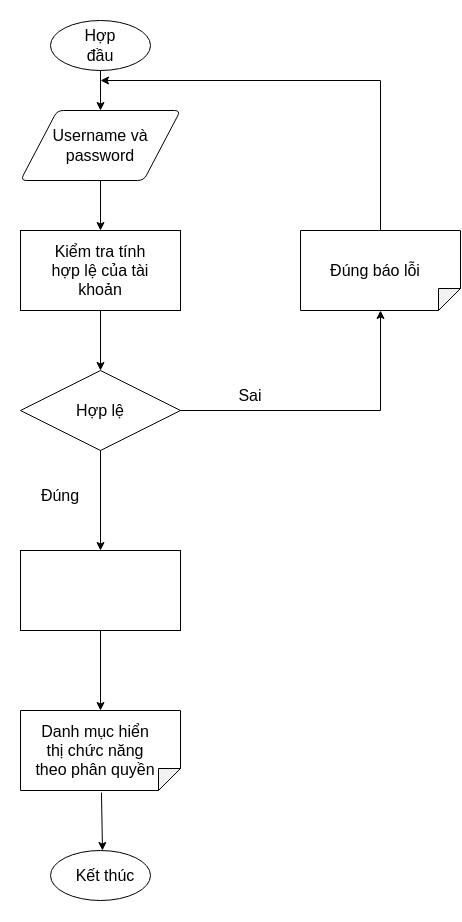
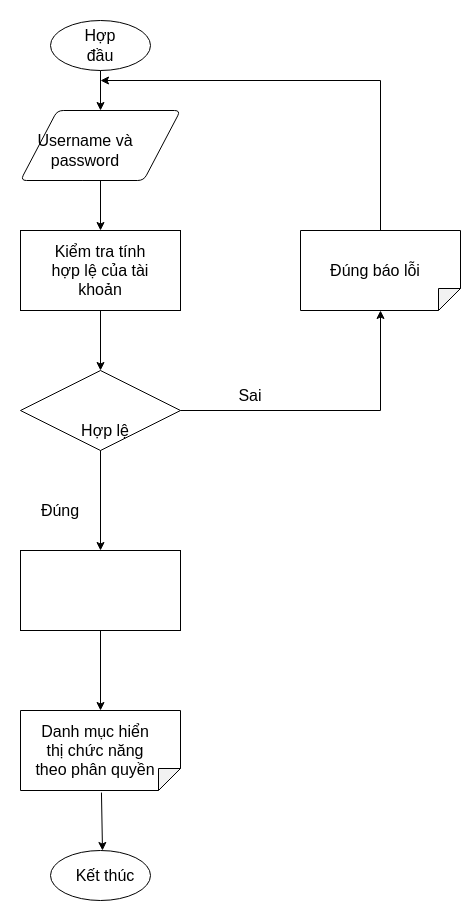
  <mxCell id="0" />
  <mxCell id="1" parent="0" />
  <mxCell id="2" value="" style="strokeWidth=1;html=1;shape=mxgraph.flowchart.start_1;whiteSpace=wrap;fontStyle=0;fontSize=16;" parent="1" vertex="1"><mxGeometry x="50" y="20" width="100" height="50" as="geometry" /></mxCell>
  <mxCell id="3" value="&lt;span style=&quot;font-size: 16px;&quot;&gt;&lt;font style=&quot;font-size: 16px;&quot;&gt;Hợp đầu&lt;/font&gt;&lt;/span&gt;" style="text;html=1;strokeColor=none;fillColor=none;align=center;verticalAlign=middle;whiteSpace=wrap;rounded=0;strokeWidth=1;fontStyle=0;fontSize=16;" parent="1" vertex="1"><mxGeometry x="70" y="30" width="60" height="30" as="geometry" /></mxCell>
  <mxCell id="4" value="" style="endArrow=classic;html=1;rounded=0;fontSize=16;exitX=0.5;exitY=1;exitDx=0;exitDy=0;exitPerimeter=0;fontStyle=0;strokeWidth=1;" parent="1" source="2" edge="1"><mxGeometry width="50" height="50" relative="1" as="geometry"><mxPoint x="140" y="320" as="sourcePoint" /><mxPoint x="100" y="110" as="targetPoint" /></mxGeometry></mxCell>
  <mxCell id="5" value="" style="shape=parallelogram;html=1;strokeWidth=1;perimeter=parallelogramPerimeter;whiteSpace=wrap;rounded=1;arcSize=12;size=0.23;fontSize=16;fontStyle=0" parent="1" vertex="1"><mxGeometry x="20" y="110" width="160" height="70" as="geometry" /></mxCell>
- <mxCell id="6" value="Username và password" style="text;html=1;strokeColor=none;fillColor=none;align=center;verticalAlign=middle;whiteSpace=wrap;rounded=0;fontSize=16;fontStyle=0;strokeWidth=1;" parent="1" vertex="1"><mxGeometry x="50" y="130" width="100" height="30" as="geometry" /></mxCell>
+ <mxCell id="6" value="Username và password" style="text;html=1;strokeColor=none;fillColor=none;align=center;verticalAlign=middle;whiteSpace=wrap;rounded=0;fontSize=16;fontStyle=0;strokeWidth=1;" parent="1" vertex="1"><mxGeometry x="35" y="135" width="100" height="30" as="geometry" /></mxCell>
  <mxCell id="7" value="" style="endArrow=classic;html=1;rounded=0;fontSize=16;strokeWidth=1;" parent="1" edge="1"><mxGeometry width="50" height="50" relative="1" as="geometry"><mxPoint x="100" y="180" as="sourcePoint" /><mxPoint x="100" y="230" as="targetPoint" /></mxGeometry></mxCell>
  <mxCell id="8" value="" style="rounded=0;whiteSpace=wrap;html=1;fontSize=16;strokeWidth=1;" parent="1" vertex="1"><mxGeometry x="20" y="230" width="160" height="80" as="geometry" /></mxCell>
  <mxCell id="9" value="Kiểm tra tính hợp lệ của tài khoản" style="text;html=1;strokeColor=none;fillColor=none;align=center;verticalAlign=middle;whiteSpace=wrap;rounded=0;fontSize=16;fontStyle=0;strokeWidth=1;" parent="1" vertex="1"><mxGeometry x="50" y="255" width="100" height="30" as="geometry" /></mxCell>
  <mxCell id="10" value="" style="endArrow=classic;html=1;rounded=0;fontSize=16;strokeWidth=1;" parent="1" edge="1"><mxGeometry width="50" height="50" relative="1" as="geometry"><mxPoint x="100" y="310" as="sourcePoint" /><mxPoint x="100" y="370" as="targetPoint" /></mxGeometry></mxCell>
  <mxCell id="11" value="" style="rhombus;whiteSpace=wrap;html=1;fontSize=16;strokeWidth=1;" parent="1" vertex="1"><mxGeometry x="20" y="370" width="160" height="80" as="geometry" /></mxCell>
- <mxCell id="12" value="&lt;span style=&quot;font-size: 16px;&quot;&gt;&lt;font style=&quot;font-size: 16px;&quot;&gt;Hợp lệ&lt;/font&gt;&lt;/span&gt;" style="text;html=1;strokeColor=none;fillColor=none;align=center;verticalAlign=middle;whiteSpace=wrap;rounded=0;strokeWidth=1;fontStyle=0;fontSize=16;" parent="1" vertex="1"><mxGeometry x="70" y="395" width="60" height="30" as="geometry" /></mxCell>
+ <mxCell id="12" value="&lt;span style=&quot;font-size: 16px;&quot;&gt;&lt;font style=&quot;font-size: 16px;&quot;&gt;Hợp lệ&lt;/font&gt;&lt;/span&gt;" style="text;html=1;strokeColor=none;fillColor=none;align=center;verticalAlign=middle;whiteSpace=wrap;rounded=0;strokeWidth=1;fontStyle=0;fontSize=16;" parent="1" vertex="1"><mxGeometry x="75" y="415" width="60" height="30" as="geometry" /></mxCell>
  <mxCell id="13" value="" style="endArrow=classic;html=1;rounded=0;fontSize=16;strokeWidth=1;exitX=0.5;exitY=1;exitDx=0;exitDy=0;entryX=0.5;entryY=0;entryDx=0;entryDy=0;" parent="1" source="11" target="16" edge="1"><mxGeometry width="50" height="50" relative="1" as="geometry"><mxPoint x="115" y="540" as="sourcePoint" /><mxPoint x="105" y="550" as="targetPoint" /></mxGeometry></mxCell>
- <mxCell id="14" value="Đúng" style="text;html=1;strokeColor=none;fillColor=none;align=center;verticalAlign=middle;whiteSpace=wrap;rounded=0;fontSize=16;" parent="1" vertex="1"><mxGeometry x="30" y="480" width="60" height="30" as="geometry" /></mxCell>
+ <mxCell id="14" value="Đúng" style="text;html=1;strokeColor=none;fillColor=none;align=center;verticalAlign=middle;whiteSpace=wrap;rounded=0;fontSize=16;" parent="1" vertex="1"><mxGeometry x="30" y="495" width="60" height="30" as="geometry" /></mxCell>
  <mxCell id="15" value="" style="shape=note;whiteSpace=wrap;html=1;backgroundOutline=1;darkOpacity=0.05;fontSize=16;strokeWidth=1;rotation=90;size=22;" parent="1" vertex="1"><mxGeometry x="60" y="670" width="80" height="160" as="geometry" /></mxCell>
  <mxCell id="16" value="" style="rounded=0;whiteSpace=wrap;html=1;fontSize=16;strokeWidth=1;" parent="1" vertex="1"><mxGeometry x="20" y="550" width="160" height="80" as="geometry" /></mxCell>
  <mxCell id="17" value="" style="endArrow=classic;html=1;rounded=0;fontSize=16;strokeWidth=1;exitX=0.5;exitY=1;exitDx=0;exitDy=0;" parent="1" source="16" target="15" edge="1"><mxGeometry width="50" height="50" relative="1" as="geometry"><mxPoint x="70" y="600" as="sourcePoint" /><mxPoint x="120" y="550" as="targetPoint" /></mxGeometry></mxCell>
  <mxCell id="18" value="Danh mục hiển thị chức năng theo phân quyền" style="text;html=1;strokeColor=none;fillColor=none;align=center;verticalAlign=middle;whiteSpace=wrap;rounded=0;fontSize=16;fontStyle=0;strokeWidth=1;" parent="1" vertex="1"><mxGeometry x="30" y="735" width="130" height="30" as="geometry" /></mxCell>
  <mxCell id="19" value="" style="edgeStyle=segmentEdgeStyle;endArrow=classic;html=1;rounded=0;fontSize=16;strokeWidth=1;" parent="1" edge="1"><mxGeometry width="50" height="50" relative="1" as="geometry"><mxPoint x="180" y="410" as="sourcePoint" /><mxPoint x="380" y="310" as="targetPoint" /><Array as="points"><mxPoint x="380" y="410" /></Array></mxGeometry></mxCell>
  <mxCell id="20" value="Sai" style="text;html=1;strokeColor=none;fillColor=none;align=center;verticalAlign=middle;whiteSpace=wrap;rounded=0;fontSize=16;" parent="1" vertex="1"><mxGeometry x="220" y="380" width="60" height="30" as="geometry" /></mxCell>
  <mxCell id="21" value="" style="endArrow=classic;html=1;rounded=0;fontSize=16;strokeWidth=1;exitX=1.026;exitY=0.494;exitDx=0;exitDy=0;exitPerimeter=0;" parent="1" source="15" edge="1"><mxGeometry width="50" height="50" relative="1" as="geometry"><mxPoint x="140" y="540" as="sourcePoint" /><mxPoint x="102" y="850" as="targetPoint" /></mxGeometry></mxCell>
  <mxCell id="22" value="" style="strokeWidth=1;html=1;shape=mxgraph.flowchart.start_1;whiteSpace=wrap;fontStyle=0;fontSize=16;" parent="1" vertex="1"><mxGeometry x="50" y="850" width="100" height="50" as="geometry" /></mxCell>
  <mxCell id="23" value="&lt;span style=&quot;font-size: 16px&quot;&gt;&lt;font style=&quot;font-size: 16px&quot;&gt;Kết thúc&lt;/font&gt;&lt;/span&gt;" style="text;html=1;strokeColor=none;fillColor=none;align=center;verticalAlign=middle;whiteSpace=wrap;rounded=0;strokeWidth=1;fontStyle=0;fontSize=16;" parent="1" vertex="1"><mxGeometry x="70" y="860" width="70" height="30" as="geometry" /></mxCell>
  <mxCell id="24" value="" style="shape=note;whiteSpace=wrap;html=1;backgroundOutline=1;darkOpacity=0.05;fontSize=16;strokeWidth=1;rotation=90;size=22;" parent="1" vertex="1"><mxGeometry x="340" y="190" width="80" height="160" as="geometry" /></mxCell>
  <mxCell id="25" value="Đúng báo lỗi" style="text;html=1;strokeColor=none;fillColor=none;align=center;verticalAlign=middle;whiteSpace=wrap;rounded=0;fontSize=16;fontStyle=0;strokeWidth=1;" parent="1" vertex="1"><mxGeometry x="310" y="255" width="130" height="30" as="geometry" /></mxCell>
  <mxCell id="26" value="" style="edgeStyle=segmentEdgeStyle;endArrow=classic;html=1;rounded=0;fontSize=16;strokeWidth=1;exitX=0;exitY=0.5;exitDx=0;exitDy=0;exitPerimeter=0;" parent="1" source="24" edge="1"><mxGeometry width="50" height="50" relative="1" as="geometry"><mxPoint x="90" y="430" as="sourcePoint" /><mxPoint x="100" y="80" as="targetPoint" /><Array as="points"><mxPoint x="380" y="80" /></Array></mxGeometry></mxCell>
